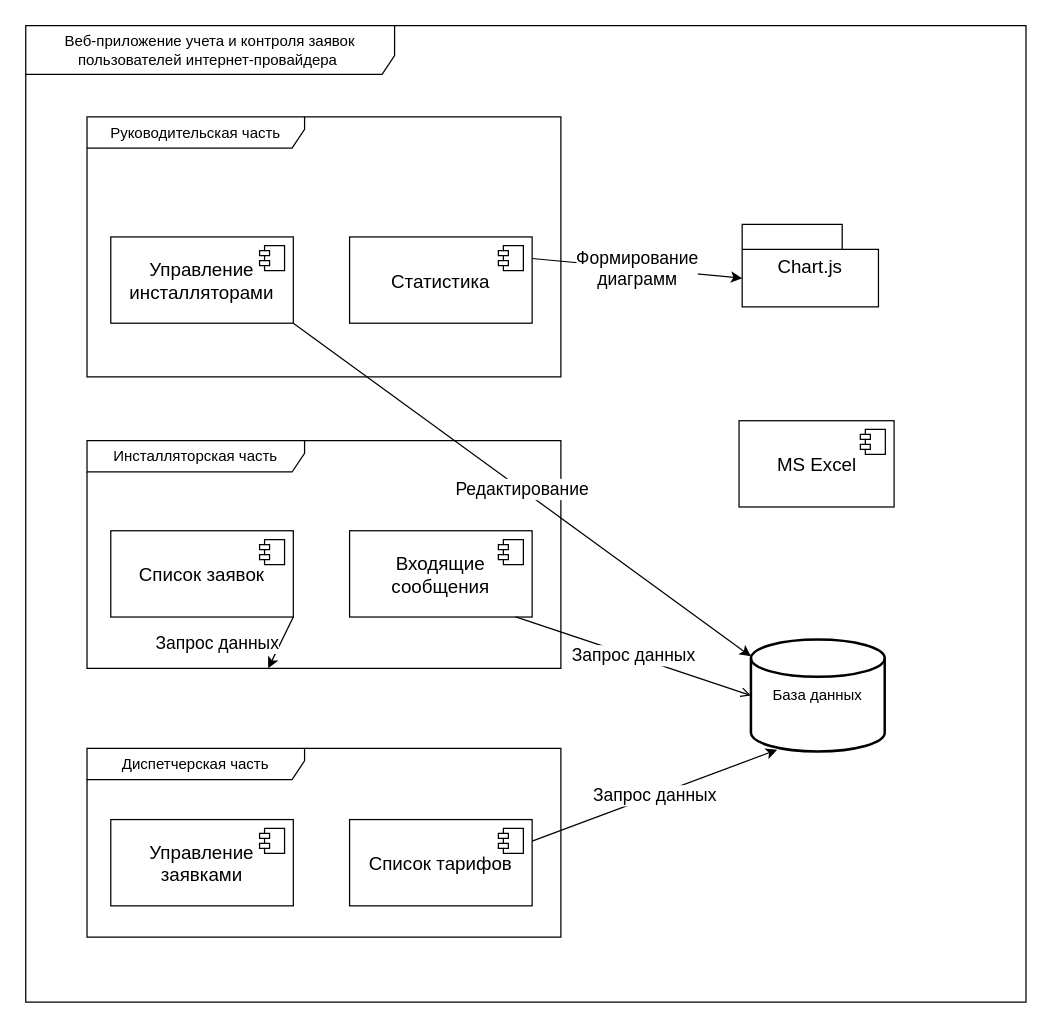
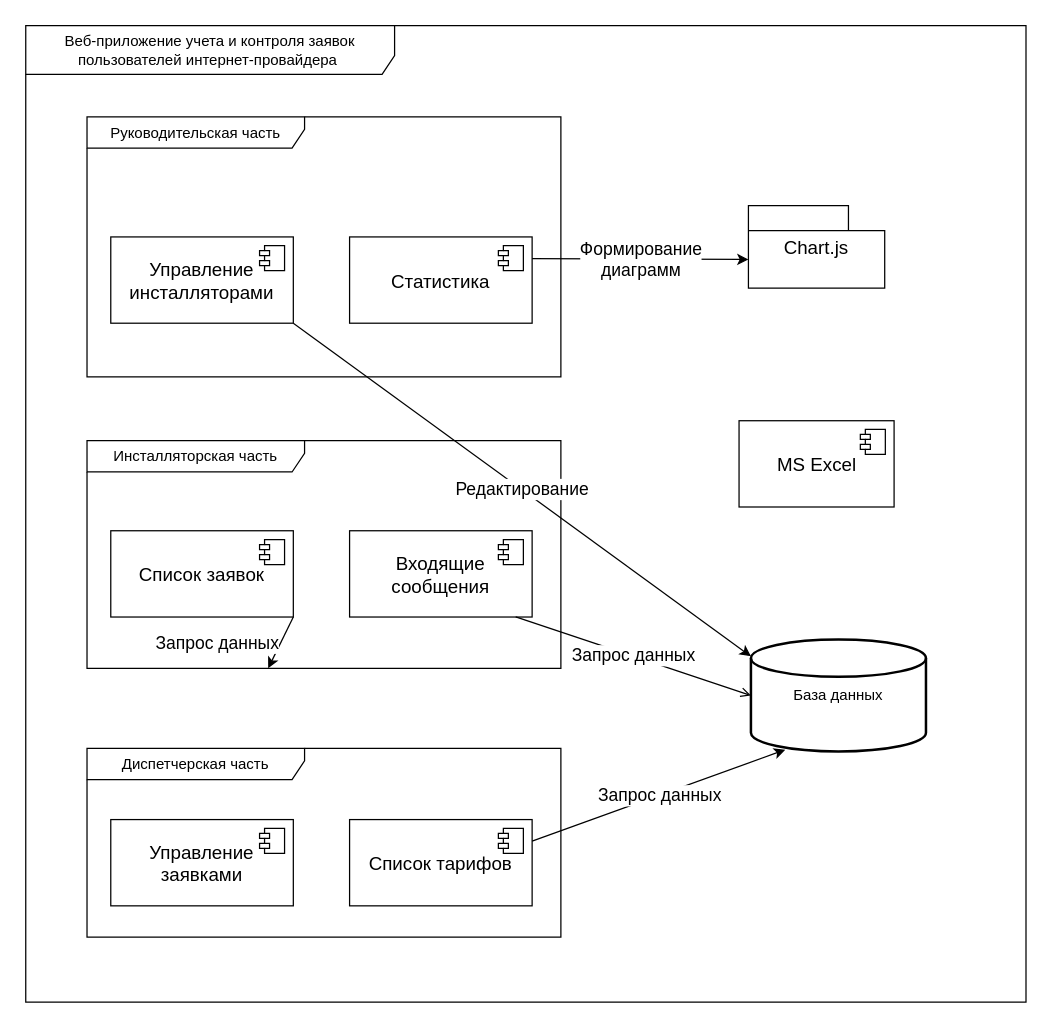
  <mxCell id="0" />
  <mxCell id="1" parent="0" />
  <mxCell id="2" value="Управление инсталляторами" style="html=1;dropTarget=0;whiteSpace=wrap;fontSize=15;" vertex="1" parent="1"><mxGeometry x="88" y="189" width="146" height="69" as="geometry" /></mxCell>
  <mxCell id="3" value="" style="shape=module;jettyWidth=8;jettyHeight=4;" vertex="1" parent="2"><mxGeometry x="1" width="20" height="20" relative="1" as="geometry"><mxPoint x="-27" y="7" as="offset" /></mxGeometry></mxCell>
  <mxCell id="4" value="Веб-приложение учета и контроля заявок пользователей интернет-провайдера&amp;nbsp;" style="shape=umlFrame;whiteSpace=wrap;html=1;pointerEvents=0;width=295;height=39;" vertex="1" parent="1"><mxGeometry x="20" y="20" width="800" height="781" as="geometry" /></mxCell>
- <mxCell id="5" value="База данных" style="strokeWidth=2;html=1;shape=mxgraph.flowchart.database;whiteSpace=wrap;fontSize=12;" vertex="1" parent="1"><mxGeometry x="600" y="511" width="107" height="89.5" as="geometry" /></mxCell>
- <mxCell id="6" value="Chart.js" style="shape=folder;tabWidth=80;tabHeight=20;tabPosition=left;html=1;whiteSpace=wrap;align=center;fontSize=15;" vertex="1" parent="1"><mxGeometry x="593" y="179" width="109" height="66" as="geometry" /></mxCell>
+ <mxCell id="5" value="База данных" style="strokeWidth=2;html=1;shape=mxgraph.flowchart.database;whiteSpace=wrap;fontSize=12;" vertex="1" parent="1"><mxGeometry x="600" y="511" width="140" height="89.5" as="geometry" /></mxCell>
+ <mxCell id="6" value="Chart.js" style="shape=folder;tabWidth=80;tabHeight=20;tabPosition=left;html=1;whiteSpace=wrap;align=center;fontSize=15;" vertex="1" parent="1"><mxGeometry x="598" y="164" width="109" height="66" as="geometry" /></mxCell>
  <mxCell id="7" value="Руководительская часть" style="shape=umlFrame;whiteSpace=wrap;html=1;pointerEvents=0;width=174;height=25;" vertex="1" parent="1"><mxGeometry x="69" y="93" width="379" height="208" as="geometry" /></mxCell>
  <mxCell id="8" value="Инсталляторская часть" style="shape=umlFrame;whiteSpace=wrap;html=1;pointerEvents=0;width=174;height=25;" vertex="1" parent="1"><mxGeometry x="69" y="352" width="379" height="182" as="geometry" /></mxCell>
  <mxCell id="9" value="Диспетчерская часть" style="shape=umlFrame;whiteSpace=wrap;html=1;pointerEvents=0;width=174;height=25;" vertex="1" parent="1"><mxGeometry x="69" y="598" width="379" height="151" as="geometry" /></mxCell>
  <mxCell id="10" value="MS Excel" style="html=1;dropTarget=0;whiteSpace=wrap;fontSize=15;" vertex="1" parent="1"><mxGeometry x="590.5" y="336" width="124" height="69" as="geometry" /></mxCell>
  <mxCell id="11" value="" style="shape=module;jettyWidth=8;jettyHeight=4;" vertex="1" parent="10"><mxGeometry x="1" width="20" height="20" relative="1" as="geometry"><mxPoint x="-27" y="7" as="offset" /></mxGeometry></mxCell>
  <mxCell id="12" value="Управление заявками" style="html=1;dropTarget=0;whiteSpace=wrap;fontSize=15;" vertex="1" parent="1"><mxGeometry x="88" y="655" width="146" height="69" as="geometry" /></mxCell>
  <mxCell id="13" value="" style="shape=module;jettyWidth=8;jettyHeight=4;" vertex="1" parent="12"><mxGeometry x="1" width="20" height="20" relative="1" as="geometry"><mxPoint x="-27" y="7" as="offset" /></mxGeometry></mxCell>
  <mxCell id="14" value="Статистика" style="html=1;dropTarget=0;whiteSpace=wrap;fontSize=15;" vertex="1" parent="1"><mxGeometry x="279" y="189" width="146" height="69" as="geometry" /></mxCell>
  <mxCell id="15" value="" style="shape=module;jettyWidth=8;jettyHeight=4;" vertex="1" parent="14"><mxGeometry x="1" width="20" height="20" relative="1" as="geometry"><mxPoint x="-27" y="7" as="offset" /></mxGeometry></mxCell>
  <mxCell id="16" value="Список заявок" style="html=1;dropTarget=0;whiteSpace=wrap;fontSize=15;" vertex="1" parent="1"><mxGeometry x="88" y="424" width="146" height="69" as="geometry" /></mxCell>
  <mxCell id="17" value="" style="shape=module;jettyWidth=8;jettyHeight=4;" vertex="1" parent="16"><mxGeometry x="1" width="20" height="20" relative="1" as="geometry"><mxPoint x="-27" y="7" as="offset" /></mxGeometry></mxCell>
  <mxCell id="18" value="Список тарифов" style="html=1;dropTarget=0;whiteSpace=wrap;fontSize=15;" vertex="1" parent="1"><mxGeometry x="279" y="655" width="146" height="69" as="geometry" /></mxCell>
  <mxCell id="19" value="" style="shape=module;jettyWidth=8;jettyHeight=4;" vertex="1" parent="18"><mxGeometry x="1" width="20" height="20" relative="1" as="geometry"><mxPoint x="-27" y="7" as="offset" /></mxGeometry></mxCell>
  <mxCell id="20" value="Входящие сообщения" style="html=1;dropTarget=0;whiteSpace=wrap;fontSize=15;" vertex="1" parent="1"><mxGeometry x="279" y="424" width="146" height="69" as="geometry" /></mxCell>
  <mxCell id="21" value="" style="shape=module;jettyWidth=8;jettyHeight=4;" vertex="1" parent="20"><mxGeometry x="1" width="20" height="20" relative="1" as="geometry"><mxPoint x="-27" y="7" as="offset" /></mxGeometry></mxCell>
  <mxCell id="22" value="Запрос данных" style="endArrow=classic;html=1;rounded=0;exitX=1;exitY=0.25;exitDx=0;exitDy=0;entryX=0.196;entryY=0.985;entryDx=0;entryDy=0;entryPerimeter=0;fontSize=14;" edge="1" parent="1" source="18" target="5"><mxGeometry width="50" height="50" relative="1" as="geometry"><mxPoint x="483" y="690" as="sourcePoint" /><mxPoint x="533" y="640" as="targetPoint" /></mxGeometry></mxCell>
  <mxCell id="23" value="Запрос данных" style="endArrow=open;html=1;rounded=0;exitX=0.91;exitY=0.998;exitDx=0;exitDy=0;entryX=0;entryY=0.5;entryDx=0;entryDy=0;entryPerimeter=0;fontSize=14;exitPerimeter=0;" edge="1" parent="1" source="20" target="5"><mxGeometry width="50" height="50" relative="1" as="geometry"><mxPoint x="432" y="511" as="sourcePoint" /><mxPoint x="628" y="438" as="targetPoint" /></mxGeometry></mxCell>
  <mxCell id="24" value="Запрос данных" style="endArrow=classic;html=1;rounded=0;exitX=1;exitY=1;exitDx=0;exitDy=0;fontSize=14;labelPosition=left;verticalLabelPosition=middle;align=right;verticalAlign=middle;" edge="1" parent="1" source="16" target="8"><mxGeometry width="50" height="50" relative="1" as="geometry"><mxPoint x="522" y="660" as="sourcePoint" /><mxPoint x="718" y="587" as="targetPoint" /></mxGeometry></mxCell>
  <mxCell id="25" value="Редактирование" style="endArrow=classic;html=1;rounded=0;exitX=1;exitY=1;exitDx=0;exitDy=0;entryX=0;entryY=0.15;entryDx=0;entryDy=0;entryPerimeter=0;fontSize=14;" edge="1" parent="1" source="2" target="5"><mxGeometry width="50" height="50" relative="1" as="geometry"><mxPoint x="640" y="439" as="sourcePoint" /><mxPoint x="828" y="502" as="targetPoint" /></mxGeometry></mxCell>
  <mxCell id="26" value="Формирование&lt;div&gt;диаграмм&lt;/div&gt;" style="endArrow=classic;html=1;rounded=0;exitX=1;exitY=0.25;exitDx=0;exitDy=0;entryX=0;entryY=0;entryDx=0;entryDy=43;entryPerimeter=0;fontSize=14;" edge="1" parent="1" source="14" target="6"><mxGeometry width="50" height="50" relative="1" as="geometry"><mxPoint x="462" y="174" as="sourcePoint" /><mxPoint x="658" y="101" as="targetPoint" /></mxGeometry></mxCell>
